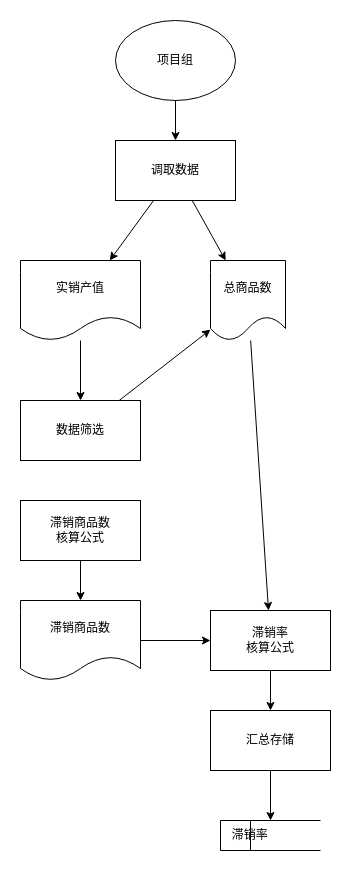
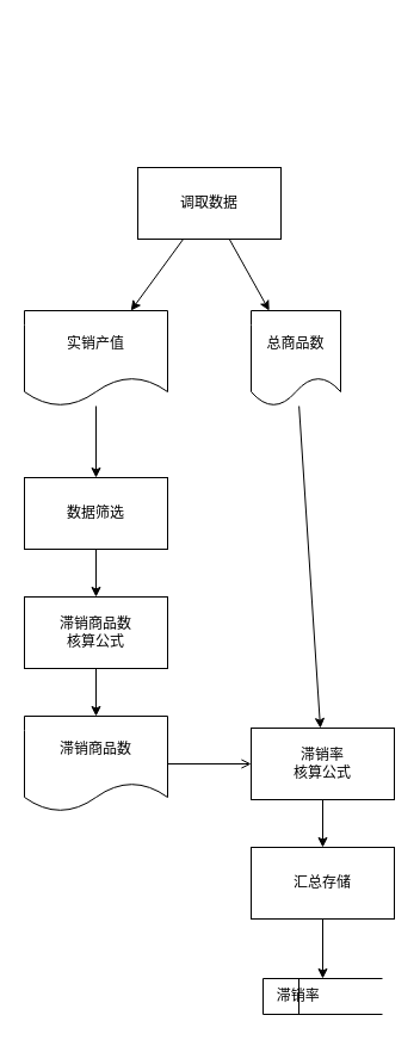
  <mxCell id="0" />
  <mxCell id="1" parent="0" />
- <mxCell id="2" value="项目组" style="ellipse;whiteSpace=wrap;html=1;" vertex="1" parent="1"><mxGeometry x="115" y="20" width="120" height="80" as="geometry" /></mxCell>
  <mxCell id="3" value="实销产值" style="shape=document;whiteSpace=wrap;html=1;boundedLbl=1;" vertex="1" parent="1"><mxGeometry x="20" y="260" width="120" height="80" as="geometry" /></mxCell>
  <mxCell id="4" value="总商品数" style="shape=document;whiteSpace=wrap;html=1;boundedLbl=1;" vertex="1" parent="1"><mxGeometry x="210" y="260" width="75" height="80" as="geometry" /></mxCell>
  <mxCell id="5" value="" style="endArrow=classic;html=1;rounded=0;" edge="1" parent="1" source="3" target="6"><mxGeometry width="50" height="50" relative="1" as="geometry"><mxPoint x="-30" y="520" as="sourcePoint" /><mxPoint x="80" y="390" as="targetPoint" /></mxGeometry></mxCell>
  <mxCell id="6" value="数据筛选" style="rounded=0;whiteSpace=wrap;html=1;" vertex="1" parent="1"><mxGeometry x="20" y="400" width="120" height="60" as="geometry" /></mxCell>
  <mxCell id="7" value="" style="endArrow=classic;html=1;rounded=0;" edge="1" parent="1" source="4" target="16"><mxGeometry width="50" height="50" relative="1" as="geometry"><mxPoint x="100" y="350" as="sourcePoint" /><mxPoint x="270" y="400" as="targetPoint" /></mxGeometry></mxCell>
  <mxCell id="8" value="滞销商品数" style="shape=document;whiteSpace=wrap;html=1;boundedLbl=1;" vertex="1" parent="1"><mxGeometry x="20" y="600" width="120" height="80" as="geometry" /></mxCell>
- <mxCell id="9" value="" style="endArrow=classic;html=1;rounded=0;" edge="1" parent="1" source="6" target="4"><mxGeometry width="50" height="50" relative="1" as="geometry"><mxPoint x="90" y="350" as="sourcePoint" /><mxPoint x="90" y="410" as="targetPoint" /></mxGeometry></mxCell>
+ <mxCell id="9" value="" style="endArrow=classic;html=1;rounded=0;" edge="1" parent="1" source="6" target="14"><mxGeometry width="50" height="50" relative="1" as="geometry"><mxPoint x="90" y="350" as="sourcePoint" /><mxPoint x="90" y="410" as="targetPoint" /></mxGeometry></mxCell>
  <mxCell id="10" value="调取数据" style="rounded=0;whiteSpace=wrap;html=1;" vertex="1" parent="1"><mxGeometry x="115" y="140" width="120" height="60" as="geometry" /></mxCell>
- <mxCell id="11" value="" style="endArrow=classic;html=1;rounded=0;" edge="1" parent="1" source="2" target="10"><mxGeometry width="50" height="50" relative="1" as="geometry"><mxPoint x="90" y="350" as="sourcePoint" /><mxPoint x="90" y="410" as="targetPoint" /></mxGeometry></mxCell>
  <mxCell id="12" value="" style="endArrow=classic;html=1;rounded=0;" edge="1" parent="1" source="10" target="3"><mxGeometry width="50" height="50" relative="1" as="geometry"><mxPoint x="185" y="110" as="sourcePoint" /><mxPoint x="185" y="150" as="targetPoint" /></mxGeometry></mxCell>
  <mxCell id="13" value="" style="endArrow=classic;html=1;rounded=0;" edge="1" parent="1" source="10" target="4"><mxGeometry width="50" height="50" relative="1" as="geometry"><mxPoint x="163.077" y="210" as="sourcePoint" /><mxPoint x="119.231" y="270" as="targetPoint" /></mxGeometry></mxCell>
  <mxCell id="14" value="滞销商品数&lt;br&gt;核算公式" style="rounded=0;whiteSpace=wrap;html=1;" vertex="1" parent="1"><mxGeometry x="20" y="500" width="120" height="60" as="geometry" /></mxCell>
  <mxCell id="15" value="" style="endArrow=classic;html=1;rounded=0;" edge="1" parent="1" source="14" target="8"><mxGeometry width="50" height="50" relative="1" as="geometry"><mxPoint x="90" y="470" as="sourcePoint" /><mxPoint x="90" y="510" as="targetPoint" /></mxGeometry></mxCell>
  <mxCell id="16" value="滞销率&lt;br&gt;核算公式" style="rounded=0;whiteSpace=wrap;html=1;" vertex="1" parent="1"><mxGeometry x="210" y="610" width="120" height="60" as="geometry" /></mxCell>
- <mxCell id="17" value="" style="endArrow=classic;html=1;rounded=0;" edge="1" parent="1" source="8" target="16"><mxGeometry width="50" height="50" relative="1" as="geometry"><mxPoint x="90" y="570" as="sourcePoint" /><mxPoint x="90" y="610" as="targetPoint" /></mxGeometry></mxCell>
+ <mxCell id="17" value="" style="endArrow=open;html=1;rounded=0;" edge="1" parent="1" source="8" target="16"><mxGeometry width="50" height="50" relative="1" as="geometry"><mxPoint x="90" y="570" as="sourcePoint" /><mxPoint x="90" y="610" as="targetPoint" /></mxGeometry></mxCell>
  <mxCell id="18" value="汇总存储" style="rounded=0;whiteSpace=wrap;html=1;" vertex="1" parent="1"><mxGeometry x="210" y="710" width="120" height="60" as="geometry" /></mxCell>
  <mxCell id="19" value="" style="endArrow=classic;html=1;rounded=0;" edge="1" parent="1" source="16" target="18"><mxGeometry width="50" height="50" relative="1" as="geometry"><mxPoint x="150" y="650" as="sourcePoint" /><mxPoint x="220" y="650" as="targetPoint" /></mxGeometry></mxCell>
  <mxCell id="20" value="&lt;span style=&quot;white-space: pre;&quot;&gt; &lt;/span&gt;&amp;nbsp;滞销率" style="html=1;dashed=0;whitespace=wrap;shape=mxgraph.dfd.dataStoreID;align=left;spacingLeft=3;points=[[0,0],[0.5,0],[1,0],[0,0.5],[1,0.5],[0,1],[0.5,1],[1,1]];" vertex="1" parent="1"><mxGeometry x="220" y="820" width="100" height="30" as="geometry" /></mxCell>
  <mxCell id="21" value="" style="endArrow=classic;html=1;rounded=0;" edge="1" parent="1" source="18" target="20"><mxGeometry width="50" height="50" relative="1" as="geometry"><mxPoint x="280" y="680" as="sourcePoint" /><mxPoint x="280" y="720" as="targetPoint" /></mxGeometry></mxCell>
